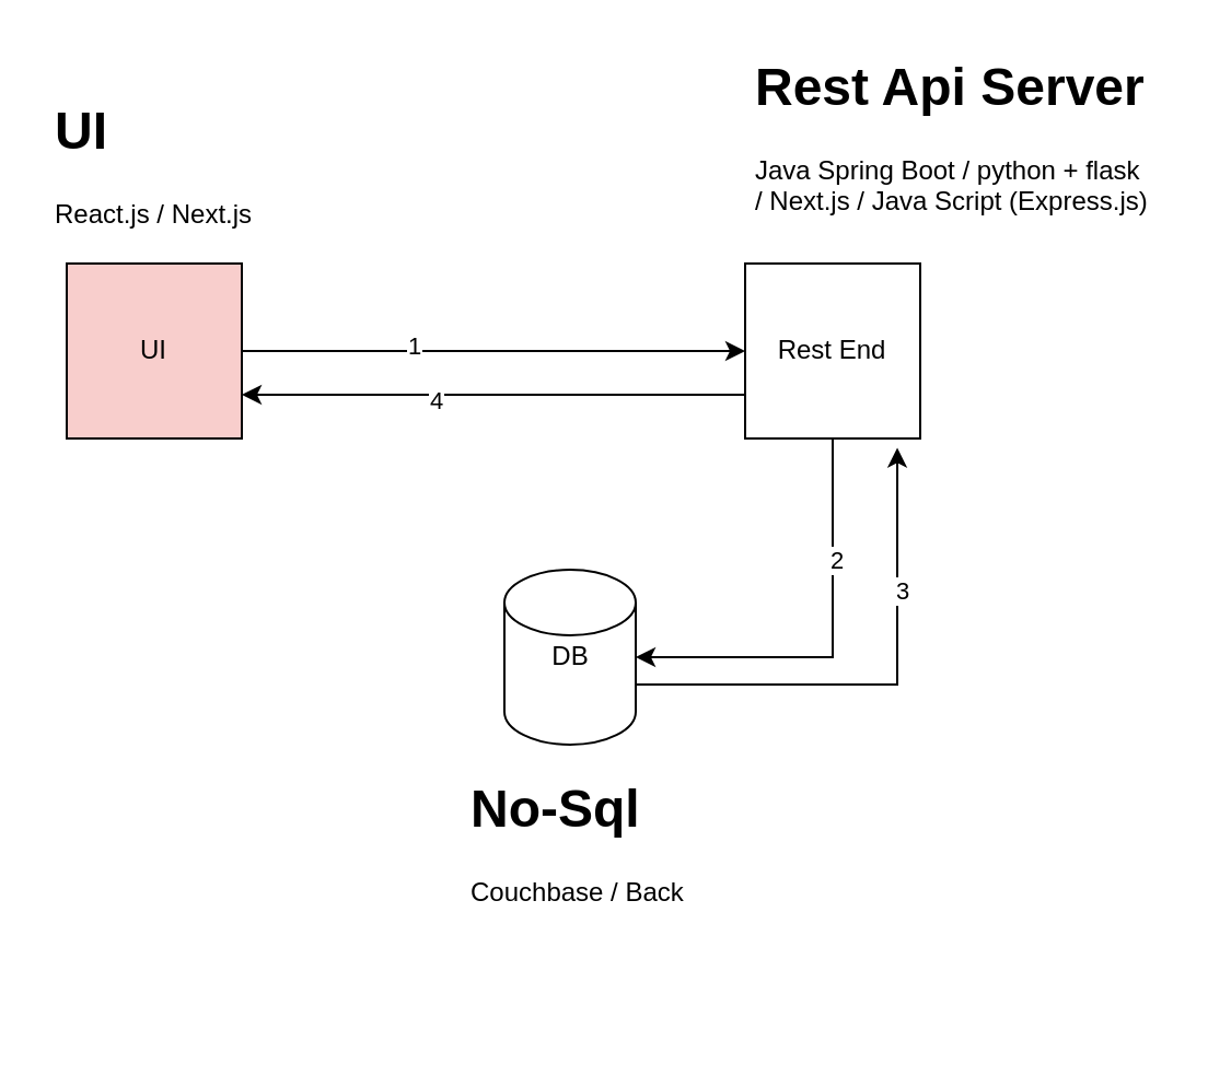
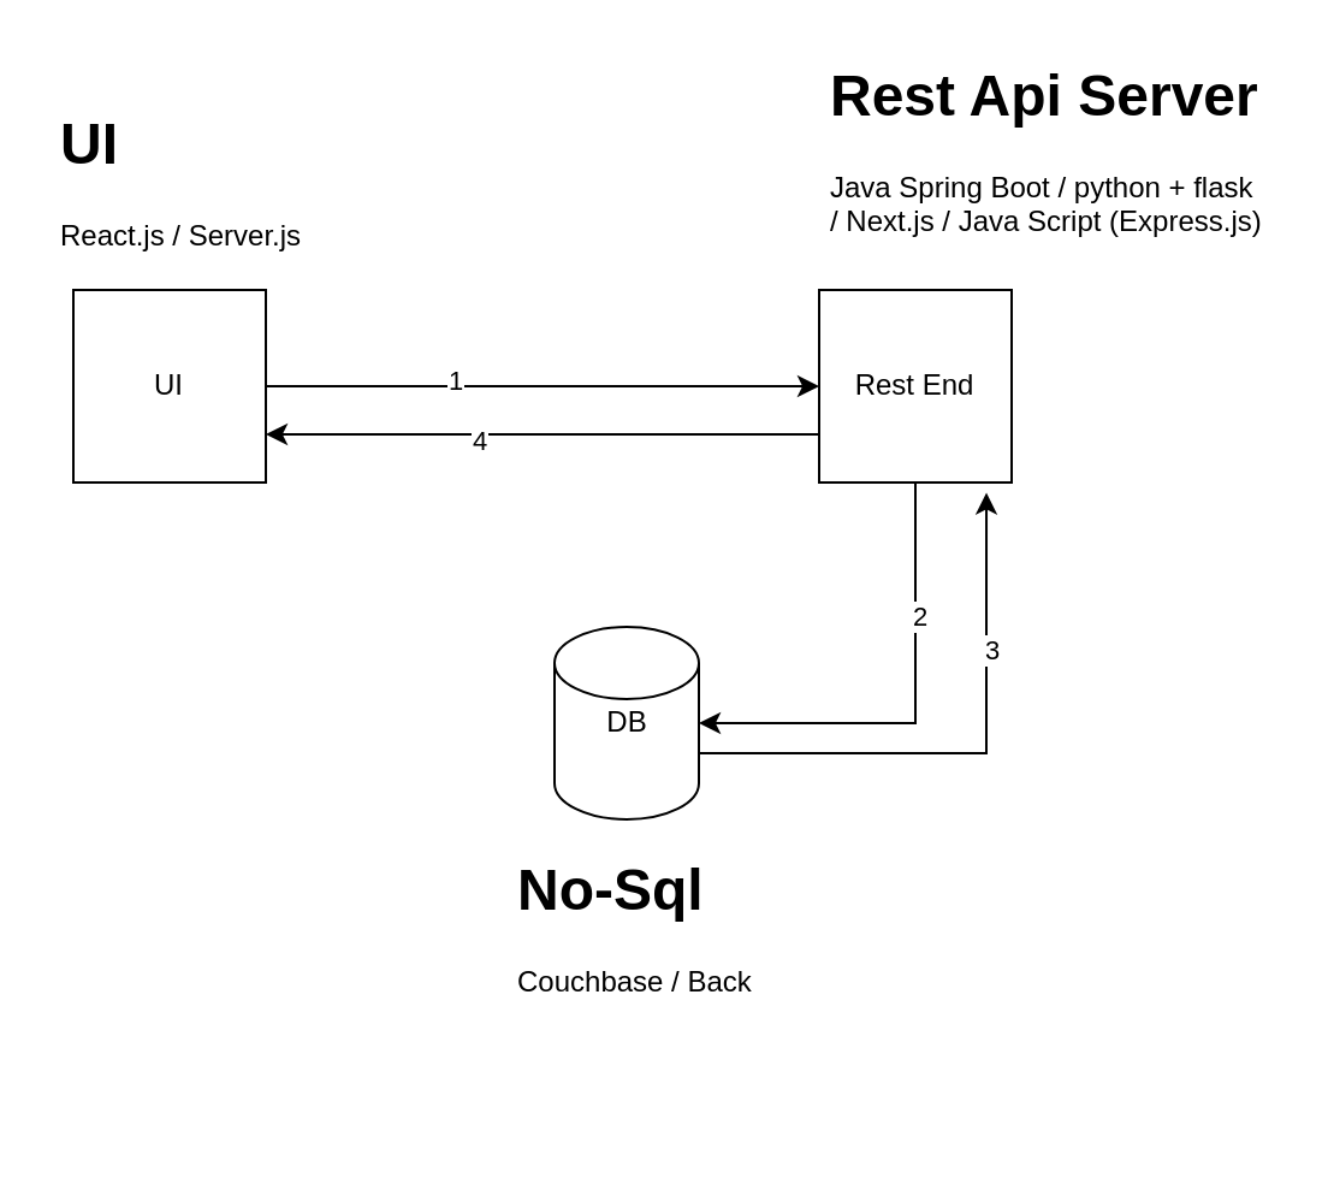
  <mxCell id="0" />
  <mxCell id="1" parent="0" />
  <mxCell id="2" value="" style="group" vertex="1" connectable="0" parent="1"><mxGeometry x="20" y="20" width="510" height="450" as="geometry" /></mxCell>
  <mxCell id="3" value="&lt;h1&gt;No-Sql&lt;/h1&gt;&lt;div&gt;Couchbase / Back&amp;nbsp;&lt;/div&gt;" style="text;html=1;strokeColor=none;fillColor=none;spacing=5;spacingTop=-20;whiteSpace=wrap;overflow=hidden;rounded=0;" vertex="1" parent="2"><mxGeometry x="190" y="330" width="190" height="120" as="geometry" /></mxCell>
  <mxCell id="4" value="" style="group" vertex="1" connectable="0" parent="2"><mxGeometry width="510" height="320" as="geometry" /></mxCell>
  <mxCell id="5" value="" style="shape=cylinder3;whiteSpace=wrap;html=1;boundedLbl=1;backgroundOutline=1;size=15;" vertex="1" parent="4"><mxGeometry x="210" y="240" width="60" height="80" as="geometry" /></mxCell>
  <mxCell id="6" value="DB" style="text;html=1;align=center;verticalAlign=middle;resizable=0;points=[];autosize=1;strokeColor=none;fillColor=none;" vertex="1" parent="4"><mxGeometry x="220" y="265" width="40" height="30" as="geometry" /></mxCell>
- <mxCell id="7" value="UI" style="whiteSpace=wrap;html=1;aspect=fixed;fillColor=#f8cecc;" vertex="1" parent="4"><mxGeometry x="10" y="100" width="80" height="80" as="geometry" /></mxCell>
+ <mxCell id="7" value="UI" style="whiteSpace=wrap;html=1;aspect=fixed;" vertex="1" parent="4"><mxGeometry x="10" y="100" width="80" height="80" as="geometry" /></mxCell>
  <mxCell id="8" style="edgeStyle=orthogonalEdgeStyle;rounded=0;orthogonalLoop=1;jettySize=auto;html=1;exitX=0;exitY=0.75;exitDx=0;exitDy=0;entryX=1;entryY=0.75;entryDx=0;entryDy=0;" edge="1" parent="4" source="10" target="7"><mxGeometry relative="1" as="geometry" /></mxCell>
  <mxCell id="9" value="4" style="edgeLabel;html=1;align=center;verticalAlign=middle;resizable=0;points=[];" vertex="1" connectable="0" parent="8"><mxGeometry x="0.235" y="2" relative="1" as="geometry"><mxPoint as="offset" /></mxGeometry></mxCell>
  <mxCell id="10" value="Rest End" style="whiteSpace=wrap;html=1;aspect=fixed;" vertex="1" parent="4"><mxGeometry x="320" y="100" width="80" height="80" as="geometry" /></mxCell>
  <mxCell id="11" style="edgeStyle=orthogonalEdgeStyle;rounded=0;orthogonalLoop=1;jettySize=auto;html=1;exitX=0.5;exitY=1;exitDx=0;exitDy=0;entryX=1;entryY=0.5;entryDx=0;entryDy=0;entryPerimeter=0;" edge="1" parent="4" source="10" target="5"><mxGeometry relative="1" as="geometry" /></mxCell>
  <mxCell id="12" value="2" style="edgeLabel;html=1;align=center;verticalAlign=middle;resizable=0;points=[];" vertex="1" connectable="0" parent="11"><mxGeometry x="-0.425" y="1" relative="1" as="geometry"><mxPoint as="offset" /></mxGeometry></mxCell>
  <mxCell id="13" style="edgeStyle=orthogonalEdgeStyle;rounded=0;orthogonalLoop=1;jettySize=auto;html=1;exitX=1;exitY=0.5;exitDx=0;exitDy=0;entryX=0;entryY=0.5;entryDx=0;entryDy=0;" edge="1" parent="4" source="7" target="10"><mxGeometry relative="1" as="geometry" /></mxCell>
  <mxCell id="14" value="1" style="edgeLabel;html=1;align=center;verticalAlign=middle;resizable=0;points=[];" vertex="1" connectable="0" parent="13"><mxGeometry x="-0.326" y="3" relative="1" as="geometry"><mxPoint as="offset" /></mxGeometry></mxCell>
  <mxCell id="15" style="edgeStyle=orthogonalEdgeStyle;rounded=0;orthogonalLoop=1;jettySize=auto;html=1;exitX=1;exitY=0;exitDx=0;exitDy=52.5;exitPerimeter=0;entryX=0.869;entryY=1.053;entryDx=0;entryDy=0;entryPerimeter=0;" edge="1" parent="4" source="5" target="10"><mxGeometry relative="1" as="geometry" /></mxCell>
  <mxCell id="16" value="3" style="edgeLabel;html=1;align=center;verticalAlign=middle;resizable=0;points=[];" vertex="1" connectable="0" parent="15"><mxGeometry x="0.427" y="-2" relative="1" as="geometry"><mxPoint as="offset" /></mxGeometry></mxCell>
- <mxCell id="17" value="&lt;h1&gt;UI&lt;/h1&gt;&lt;div&gt;React.js / Next.js&amp;nbsp;&lt;/div&gt;" style="text;html=1;strokeColor=none;fillColor=none;spacing=5;spacingTop=-20;whiteSpace=wrap;overflow=hidden;rounded=0;" vertex="1" parent="4"><mxGeometry y="20" width="190" height="120" as="geometry" /></mxCell>
+ <mxCell id="17" value="&lt;h1&gt;UI&lt;/h1&gt;&lt;div&gt;React.js / Server.js&amp;nbsp;&lt;/div&gt;" style="text;html=1;strokeColor=none;fillColor=none;spacing=5;spacingTop=-20;whiteSpace=wrap;overflow=hidden;rounded=0;" vertex="1" parent="4"><mxGeometry y="20" width="190" height="120" as="geometry" /></mxCell>
  <mxCell id="18" value="&lt;h1&gt;Rest Api Server&lt;/h1&gt;&lt;div&gt;Java Spring Boot / python + flask / Next.js / Java Script (Express.js)&lt;/div&gt;&lt;div&gt;&lt;br&gt;&lt;/div&gt;" style="text;html=1;strokeColor=none;fillColor=none;spacing=5;spacingTop=-20;whiteSpace=wrap;overflow=hidden;rounded=0;" vertex="1" parent="4"><mxGeometry x="320" width="190" height="120" as="geometry" /></mxCell>
